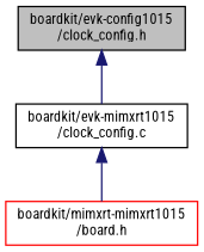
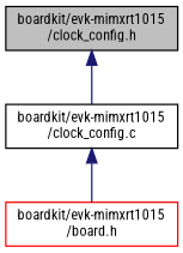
  digraph {
    fontname="Roboto Condensed"
    node [color=black fillcolor=white fontname="Roboto Condensed" fontsize=10 shape=record style=filled]
    edge [color=midnightblue dir=back fontname="Roboto Condensed" fontsize=10 labelfontname=Helvetica labelfontsize=10 style=solid]
-   n1 [fillcolor=grey75 fontcolor=black height=0.2 label="boardkit/evk-config1015\l/clock_config.h" width=0.4]
+   n1 [fillcolor=grey75 fontcolor=black height=0.2 label="boardkit/evk-mimxrt1015\l/clock_config.h" width=0.4]
    n2 [height=0.2 label="boardkit/evk-mimxrt1015\l/clock_config.c" width=0.4]
-   n3 [color=red height=0.2 label="boardkit/mimxrt-mimxrt1015\l/board.h" width=0.4]
+   n3 [color=red height=0.2 label="boardkit/evk-mimxrt1015\l/board.h" width=0.4]
    n1 -> n2
    n2 -> n3
  }
